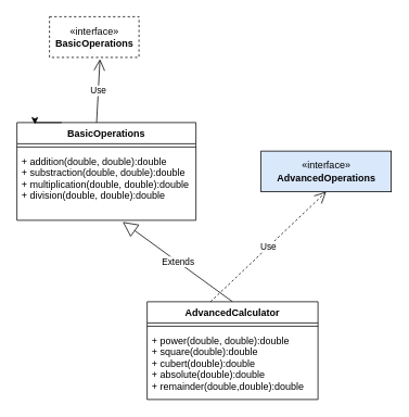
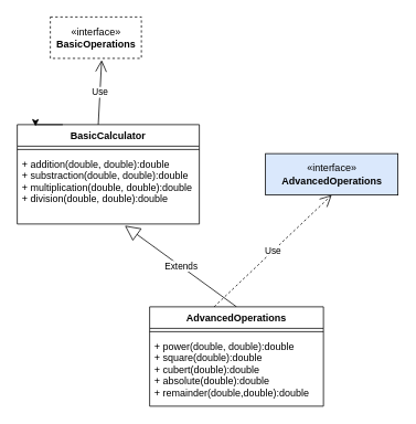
  <mxCell id="0" />
  <mxCell id="1" parent="0" />
  <mxCell id="2" value="«interface»&lt;br&gt;&lt;b&gt;BasicOperations&lt;/b&gt;" style="html=1;dashed=1;" vertex="1" parent="1"><mxGeometry x="60" y="20" width="110" height="50" as="geometry" /></mxCell>
- <mxCell id="3" value="BasicOperations" style="swimlane;fontStyle=1;align=center;verticalAlign=top;childLayout=stackLayout;horizontal=1;startSize=26;horizontalStack=0;resizeParent=1;resizeParentMax=0;resizeLast=0;collapsible=1;marginBottom=0;" vertex="1" parent="1"><mxGeometry x="20" y="150" width="220" height="120" as="geometry" /></mxCell>
+ <mxCell id="3" value="BasicCalculator" style="swimlane;fontStyle=1;align=center;verticalAlign=top;childLayout=stackLayout;horizontal=1;startSize=26;horizontalStack=0;resizeParent=1;resizeParentMax=0;resizeLast=0;collapsible=1;marginBottom=0;" vertex="1" parent="1"><mxGeometry x="20" y="150" width="220" height="120" as="geometry" /></mxCell>
  <mxCell id="4" value="" style="line;strokeWidth=1;fillColor=none;align=left;verticalAlign=middle;spacingTop=-1;spacingLeft=3;spacingRight=3;rotatable=0;labelPosition=right;points=[];portConstraint=eastwest;" vertex="1" parent="3"><mxGeometry y="26" width="220" height="8" as="geometry" /></mxCell>
  <mxCell id="5" value="+ addition(double, double):double&#10;+ substraction(double, double):double&#10;+ multiplication(double, double):double&#10;+ division(double, double):double" style="text;strokeColor=none;fillColor=none;align=left;verticalAlign=top;spacingLeft=4;spacingRight=4;overflow=hidden;rotatable=0;points=[[0,0.5],[1,0.5]];portConstraint=eastwest;" vertex="1" parent="3"><mxGeometry y="34" width="220" height="86" as="geometry" /></mxCell>
  <mxCell id="6" value="Use" style="endArrow=open;endSize=12;dashed=0;html=1;exitX=0.445;exitY=0;exitDx=0;exitDy=0;exitPerimeter=0;entryX=0.564;entryY=1.04;entryDx=0;entryDy=0;entryPerimeter=0;" edge="1" parent="1" source="3" target="2"><mxGeometry width="160" relative="1" as="geometry"><mxPoint x="130" y="290" as="sourcePoint" /><mxPoint x="290" y="290" as="targetPoint" /></mxGeometry></mxCell>
  <mxCell id="7" style="edgeStyle=orthogonalEdgeStyle;rounded=0;orthogonalLoop=1;jettySize=auto;html=1;exitX=0.25;exitY=0;exitDx=0;exitDy=0;entryX=0.1;entryY=0.016;entryDx=0;entryDy=0;entryPerimeter=0;" edge="1" parent="1" source="3" target="3"><mxGeometry relative="1" as="geometry" /></mxCell>
  <mxCell id="8" value="Extends" style="endArrow=block;endSize=16;endFill=0;html=1;entryX=0.591;entryY=1.023;entryDx=0;entryDy=0;entryPerimeter=0;exitX=0.5;exitY=0;exitDx=0;exitDy=0;" edge="1" parent="1" source="9" target="5"><mxGeometry width="160" relative="1" as="geometry"><mxPoint x="310" y="340" as="sourcePoint" /><mxPoint x="290" y="290" as="targetPoint" /></mxGeometry></mxCell>
- <mxCell id="9" value="AdvancedCalculator" style="swimlane;fontStyle=1;align=center;verticalAlign=top;childLayout=stackLayout;horizontal=1;startSize=26;horizontalStack=0;resizeParent=1;resizeParentMax=0;resizeLast=0;collapsible=1;marginBottom=0;" vertex="1" parent="1"><mxGeometry x="180" y="370" width="210" height="120" as="geometry" /></mxCell>
+ <mxCell id="9" value="AdvancedOperations" style="swimlane;fontStyle=1;align=center;verticalAlign=top;childLayout=stackLayout;horizontal=1;startSize=26;horizontalStack=0;resizeParent=1;resizeParentMax=0;resizeLast=0;collapsible=1;marginBottom=0;" vertex="1" parent="1"><mxGeometry x="180" y="370" width="210" height="120" as="geometry" /></mxCell>
  <mxCell id="10" value="" style="line;strokeWidth=1;fillColor=none;align=left;verticalAlign=middle;spacingTop=-1;spacingLeft=3;spacingRight=3;rotatable=0;labelPosition=right;points=[];portConstraint=eastwest;" vertex="1" parent="9"><mxGeometry y="26" width="210" height="8" as="geometry" /></mxCell>
  <mxCell id="11" value="+ power(double, double):double&#10;+ square(double):double&#10;+ cubert(double):double&#10;+ absolute(double):double&#10;+ remainder(double,double):double" style="text;strokeColor=none;fillColor=none;align=left;verticalAlign=top;spacingLeft=4;spacingRight=4;overflow=hidden;rotatable=0;points=[[0,0.5],[1,0.5]];portConstraint=eastwest;" vertex="1" parent="9"><mxGeometry y="34" width="210" height="86" as="geometry" /></mxCell>
  <mxCell id="12" value="Use" style="endArrow=open;endSize=12;dashed=1;html=1;exitX=0.445;exitY=0;exitDx=0;exitDy=0;exitPerimeter=0;entryX=0.5;entryY=1;entryDx=0;entryDy=0;" edge="1" parent="1" target="13"><mxGeometry width="160" relative="1" as="geometry"><mxPoint x="257.93" y="370" as="sourcePoint" /><mxPoint x="262.07" y="292" as="targetPoint" /></mxGeometry></mxCell>
  <mxCell id="13" value="«interface»&lt;br&gt;&lt;b&gt;AdvancedOperations&lt;/b&gt;" style="html=1;fillColor=#dae8fc;" vertex="1" parent="1"><mxGeometry x="320" y="185" width="160" height="50" as="geometry" /></mxCell>
